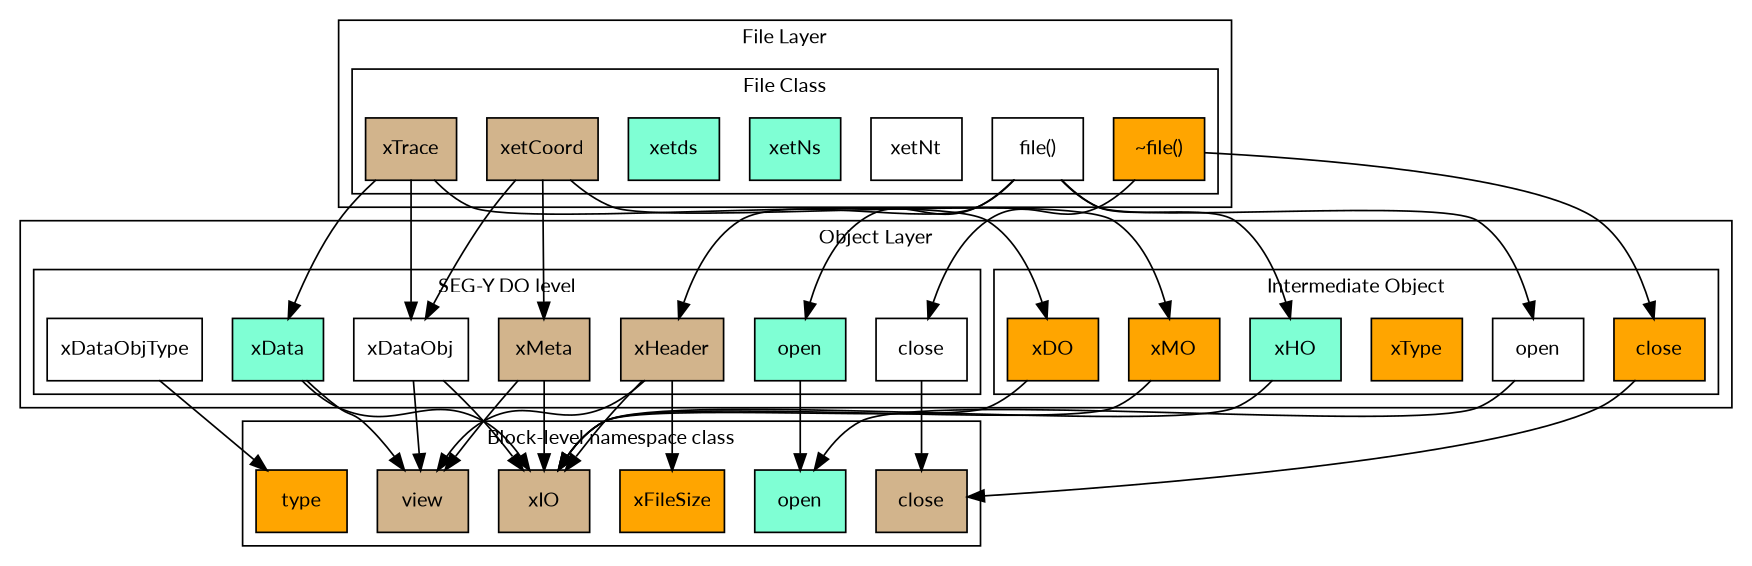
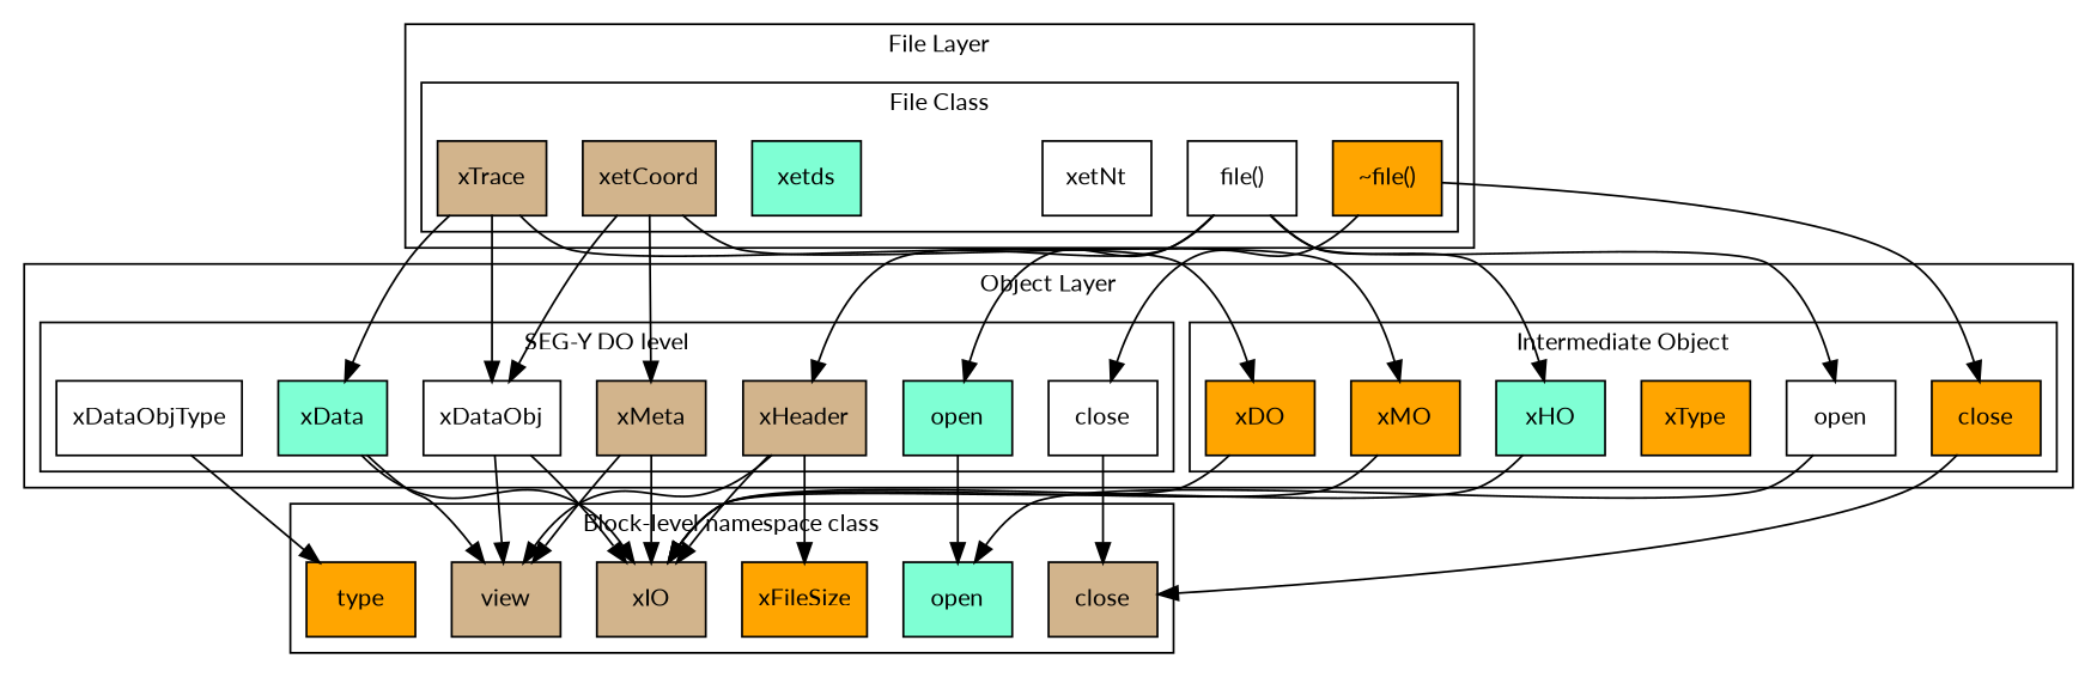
  digraph {
    fontname=Lato
    fontsize=12
    node [fillcolor=tan fontname=Lato fontsize=12 shape=record style=filled]
    edge [fontname=Lato fontsize=12]
    n1 [fillcolor=aquamarine label="{open}"]
    n2 [label="{close}"]
    n3 [fillcolor=orange label="{xFileSize}"]
    n4 [label="{view}"]
    n5 [fillcolor=orange label="{type}"]
    n6 [label="{xIO}"]
    n7 [fillcolor=white label="{open}"]
    n8 [fillcolor=orange label="{close}"]
    n9 [fillcolor=orange label="{xType}"]
    n10 [fillcolor=aquamarine label="{xHO}"]
    n11 [fillcolor=orange label="{xMO}"]
    n12 [fillcolor=orange label="{xDO}"]
    n13 [fillcolor=aquamarine label="{open}"]
    n14 [fillcolor=white label="{close}"]
    n15 [label="{xHeader}"]
    n16 [label="{xMeta}"]
    n17 [fillcolor=white label="{xDataObjType}"]
    n18 [fillcolor=aquamarine label="{xData}"]
    n19 [fillcolor=white label="{xDataObj}"]
    n20 [fillcolor=white label="{file()}"]
    n21 [fillcolor=orange label="{~file()}"]
    n22 [fillcolor=white label="{xetNt}"]
-   n23 [fillcolor=aquamarine label="{xetNs}"]
    n24 [fillcolor=aquamarine label="{xetds}"]
    n25 [label="{xetCoord}"]
    n26 [label="{xTrace}"]
    subgraph cluster_1 {
      label="Block-level namespace class"
      n1
      n2
      n3
      n4
      n5
      n6
    }
    subgraph cluster_2 {
      label="Object Layer"
      subgraph cluster_3 {
        label="Intermediate Object"
        n7
        n8
        n9
        n10
        n11
        n12
      }
      subgraph cluster_4 {
        label="SEG-Y DO level"
        n13
        n14
        n15
        n16
        n17
        n18
        n19
      }
    }
    subgraph cluster_5 {
      label="File Layer"
      subgraph cluster_6 {
        label="File Class"
        n20
        n21
        n22
-       n23
        n24
        n25
        n26
      }
    }
    n7 -> n1
    n8 -> n2
    n10 -> n6
    n11 -> n6
    n12 -> n6
    n13 -> n1
    n14 -> n2
    n15 -> n3
    n15 -> n4
    n15 -> n6
    n16 -> n4
    n16 -> n6
    n17 -> n5
    n18 -> n4
    n18 -> n6
    n19 -> n4
    n19 -> n6
    n20 -> n7
    n20 -> n10
    n20 -> n13
    n20 -> n15
    n21 -> n8
    n21 -> n14
    n25 -> n11
    n25 -> n16
    n25 -> n19
    n26 -> n12
    n26 -> n18
    n26 -> n19
  }
